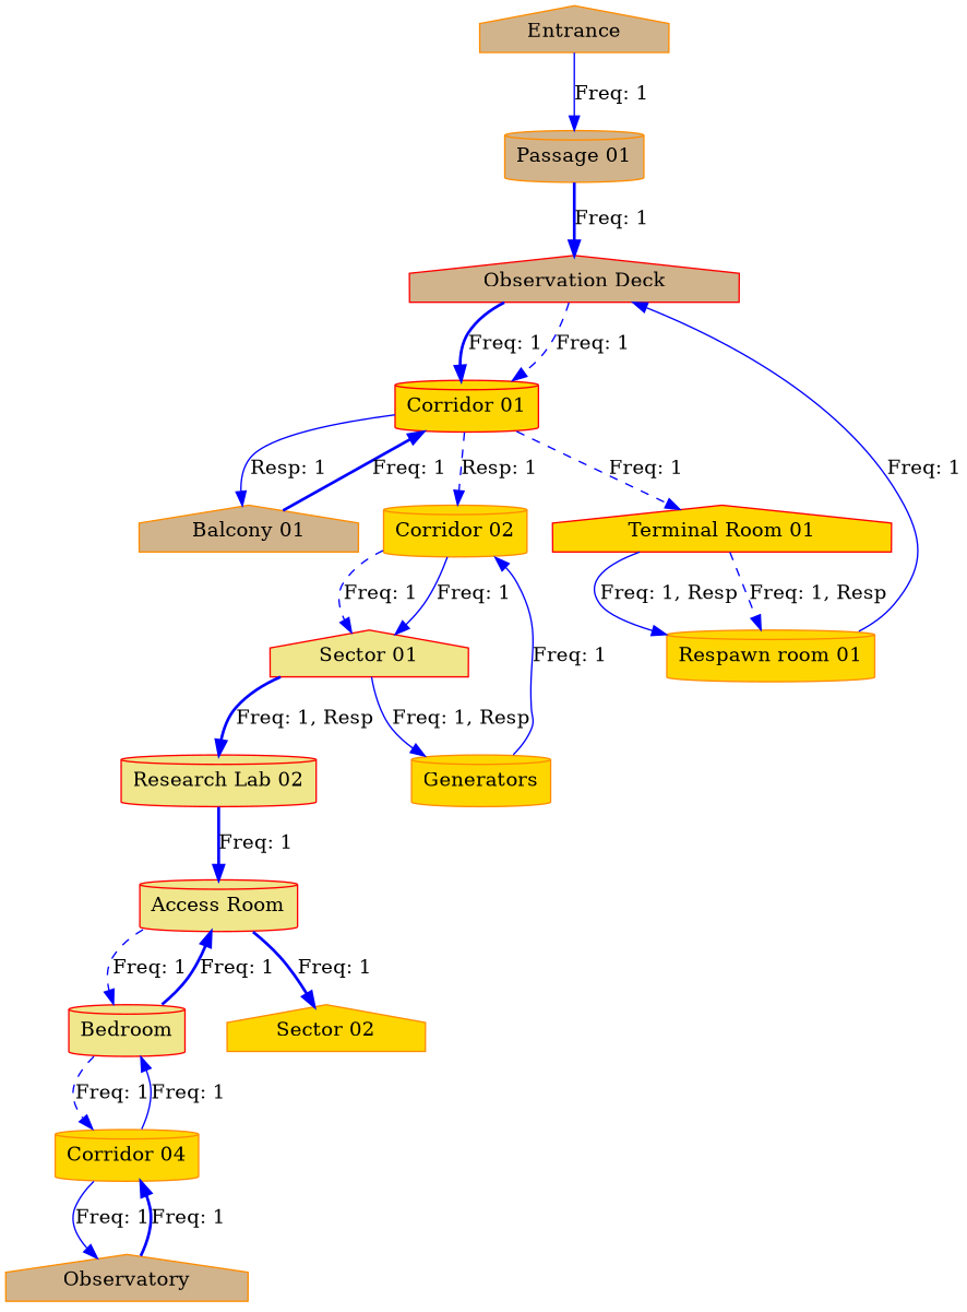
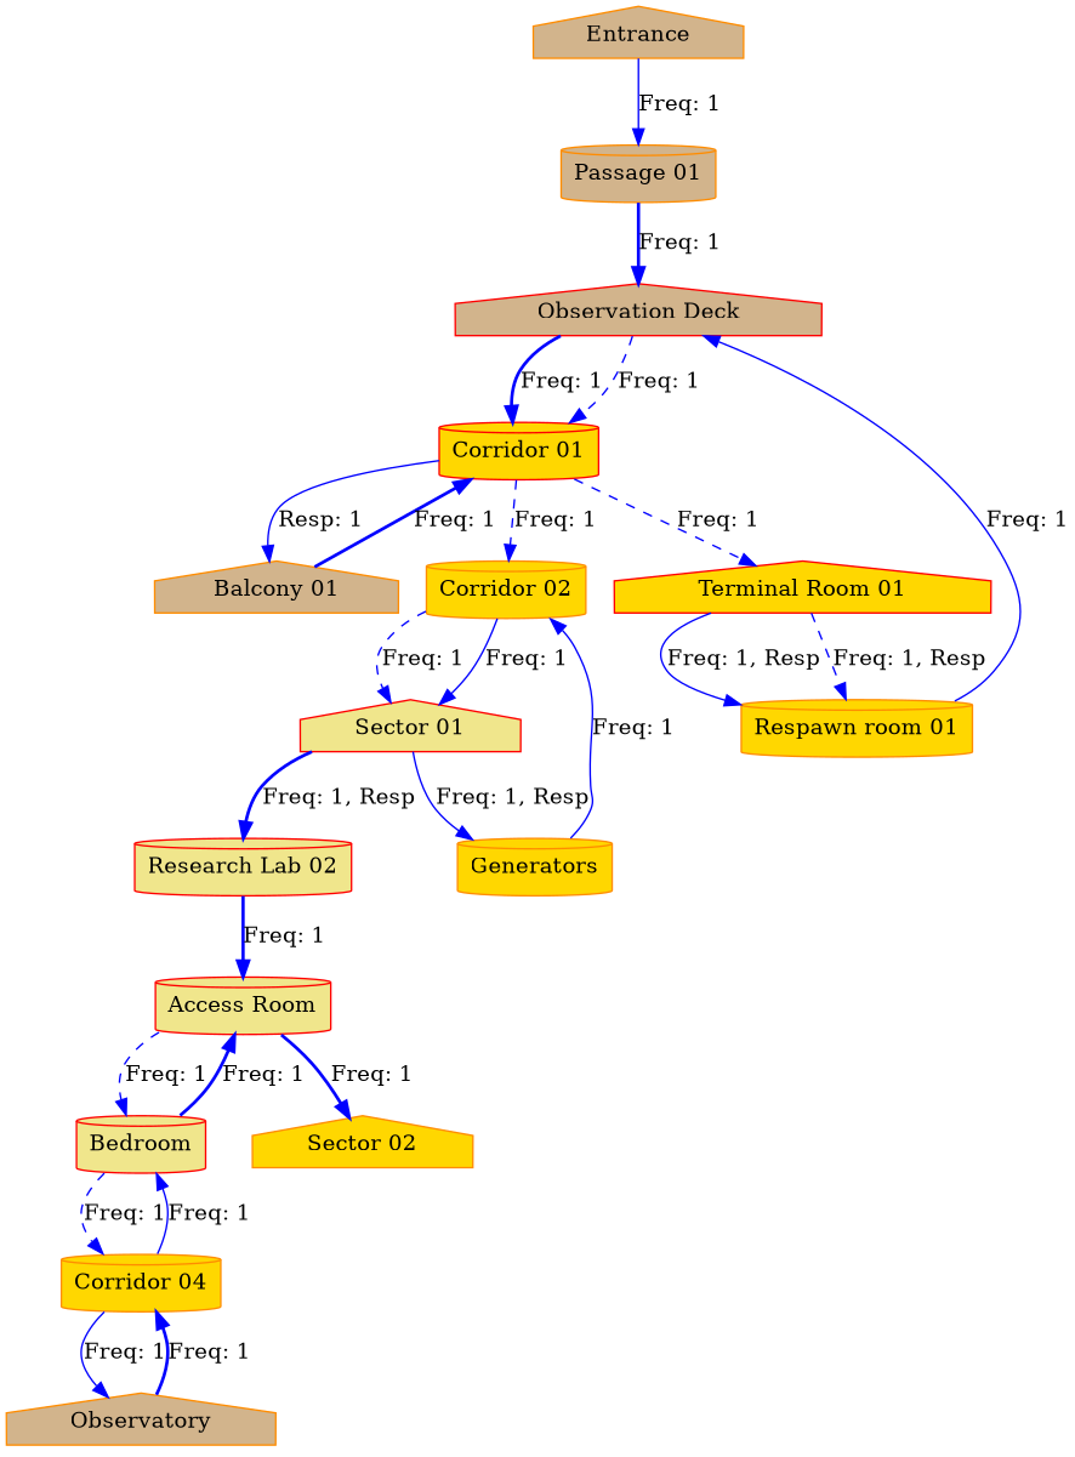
  digraph {
    node [color=darkorange fillcolor=gold shape=cylinder style=filled]
    edge [color=blue constraint=true style=solid]
    n1 [fillcolor=tan label=Entrance shape=house]
    n2 [fillcolor=tan label="Passage 01"]
    n3 [color=red fillcolor=tan label="Observation Deck" shape=house]
    n4 [color=red label="Corridor 01"]
    n5 [color=red label="Terminal Room 01" shape=house]
    n6 [fillcolor=tan label="Balcony 01" shape=house]
    n7 [label="Corridor 02"]
    n8 [label="Respawn room 01"]
    n9 [color=red fillcolor=khaki label="Sector 01" shape=house]
    n10 [label=Generators]
    n11 [color=red fillcolor=khaki label="Research Lab 02"]
    n12 [color=red fillcolor=khaki label="Access Room"]
    n13 [color=red fillcolor=khaki label=Bedroom]
    n14 [label="Sector 02" shape=house]
    n15 [label="Corridor 04"]
    n16 [fillcolor=tan label=Observatory shape=house]
    n1 -> n2 [label="Freq: 1"]
    n2 -> n3 [label="Freq: 1" style=bold]
    n3 -> n4 [label="Freq: 1" style=bold]
    n3 -> n4 [label="Freq: 1" style=dashed]
    n4 -> n5 [label="Freq: 1" style=dashed]
    n4 -> n6 [label="Resp: 1"]
-   n4 -> n7 [label="Resp: 1" style=dashed]
+   n4 -> n7 [label="Freq: 1" style=dashed]
    n5 -> n8 [label="Freq: 1, Resp"]
    n5 -> n8 [label="Freq: 1, Resp" style=dashed]
    n6 -> n4 [label="Freq: 1" style=bold]
    n7 -> n9 [label="Freq: 1"]
    n7 -> n9 [label="Freq: 1" style=dashed]
    n8 -> n3 [label="Freq: 1"]
    n9 -> n10 [label="Freq: 1, Resp"]
    n9 -> n11 [label="Freq: 1, Resp" style=bold]
    n10 -> n7 [label="Freq: 1"]
    n11 -> n12 [label="Freq: 1" style=bold]
    n12 -> n13 [label="Freq: 1" style=dashed]
    n12 -> n14 [label="Freq: 1" style=bold]
    n13 -> n12 [label="Freq: 1" style=bold]
    n13 -> n15 [label="Freq: 1" style=dashed]
    n15 -> n13 [label="Freq: 1"]
    n15 -> n16 [label="Freq: 1"]
    n16 -> n15 [label="Freq: 1" style=bold]
  }
